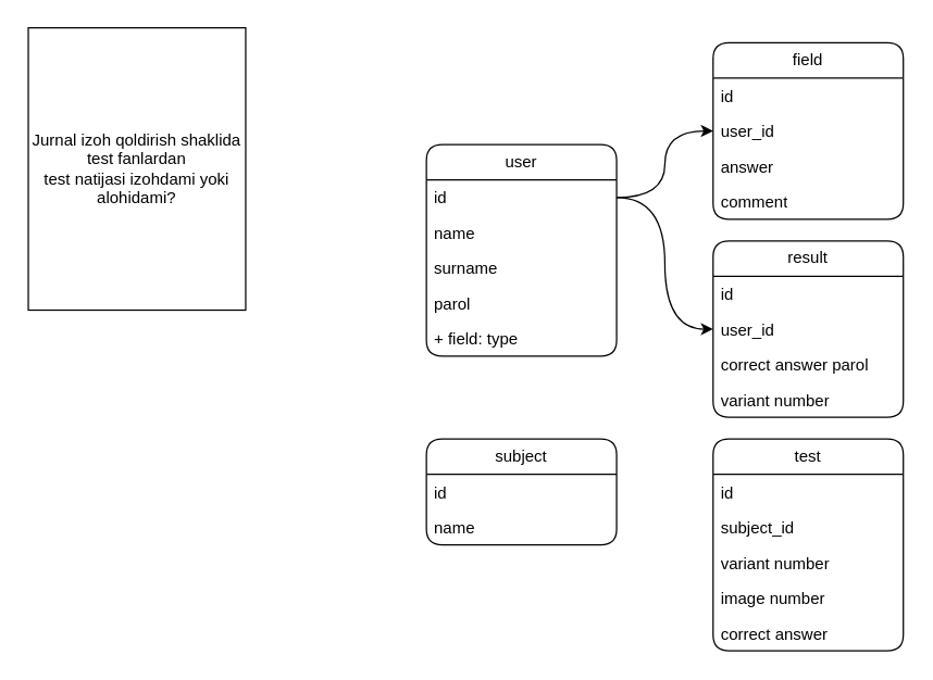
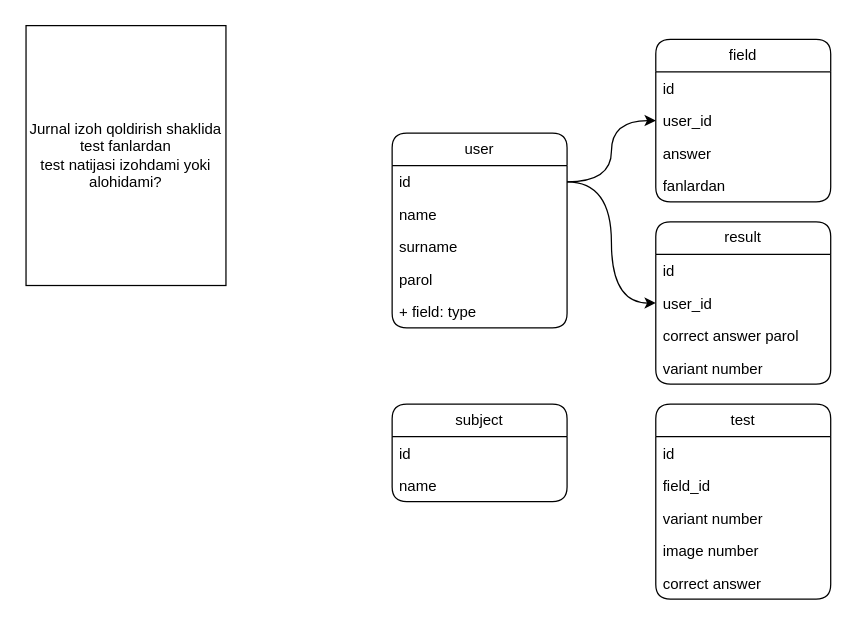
  <mxCell id="0" />
  <mxCell id="1" parent="0" />
  <mxCell id="2" value="user" style="swimlane;fontStyle=0;childLayout=stackLayout;horizontal=1;startSize=26;fillColor=none;horizontalStack=0;resizeParent=1;resizeParentMax=0;resizeLast=0;collapsible=1;marginBottom=0;whiteSpace=wrap;html=1;rounded=1;" parent="1" vertex="1"><mxGeometry x="313" y="106" width="140" height="156" as="geometry" /></mxCell>
  <mxCell id="3" value="id" style="text;strokeColor=none;fillColor=none;align=left;verticalAlign=top;spacingLeft=4;spacingRight=4;overflow=hidden;rotatable=0;points=[[0,0.5],[1,0.5]];portConstraint=eastwest;whiteSpace=wrap;html=1;" parent="2" vertex="1"><mxGeometry y="26" width="140" height="26" as="geometry" /></mxCell>
  <mxCell id="4" value="name" style="text;strokeColor=none;fillColor=none;align=left;verticalAlign=top;spacingLeft=4;spacingRight=4;overflow=hidden;rotatable=0;points=[[0,0.5],[1,0.5]];portConstraint=eastwest;whiteSpace=wrap;html=1;" parent="2" vertex="1"><mxGeometry y="52" width="140" height="26" as="geometry" /></mxCell>
  <mxCell id="5" value="surname" style="text;strokeColor=none;fillColor=none;align=left;verticalAlign=top;spacingLeft=4;spacingRight=4;overflow=hidden;rotatable=0;points=[[0,0.5],[1,0.5]];portConstraint=eastwest;whiteSpace=wrap;html=1;" vertex="1" parent="2"><mxGeometry y="78" width="140" height="26" as="geometry" /></mxCell>
  <mxCell id="6" value="parol" style="text;strokeColor=none;fillColor=none;align=left;verticalAlign=top;spacingLeft=4;spacingRight=4;overflow=hidden;rotatable=0;points=[[0,0.5],[1,0.5]];portConstraint=eastwest;whiteSpace=wrap;html=1;" vertex="1" parent="2"><mxGeometry y="104" width="140" height="26" as="geometry" /></mxCell>
  <mxCell id="7" value="+ field: type" style="text;strokeColor=none;fillColor=none;align=left;verticalAlign=top;spacingLeft=4;spacingRight=4;overflow=hidden;rotatable=0;points=[[0,0.5],[1,0.5]];portConstraint=eastwest;whiteSpace=wrap;html=1;" parent="2" vertex="1"><mxGeometry y="130" width="140" height="26" as="geometry" /></mxCell>
  <mxCell id="8" value="Jurnal izoh qoldirish shaklida&lt;br&gt;test fanlardan&lt;br&gt;test natijasi izohdami yoki alohidami?" style="rounded=0;whiteSpace=wrap;html=1;" vertex="1" parent="1"><mxGeometry x="20" y="20" width="160" height="208" as="geometry" /></mxCell>
  <mxCell id="9" value="field" style="swimlane;fontStyle=0;childLayout=stackLayout;horizontal=1;startSize=26;fillColor=none;horizontalStack=0;resizeParent=1;resizeParentMax=0;resizeLast=0;collapsible=1;marginBottom=0;whiteSpace=wrap;html=1;rounded=1;" vertex="1" parent="1"><mxGeometry x="524" y="31" width="140" height="130" as="geometry" /></mxCell>
  <mxCell id="10" value="id" style="text;strokeColor=none;fillColor=none;align=left;verticalAlign=top;spacingLeft=4;spacingRight=4;overflow=hidden;rotatable=0;points=[[0,0.5],[1,0.5]];portConstraint=eastwest;whiteSpace=wrap;html=1;" vertex="1" parent="9"><mxGeometry y="26" width="140" height="26" as="geometry" /></mxCell>
  <mxCell id="11" value="user_id" style="text;strokeColor=none;fillColor=none;align=left;verticalAlign=top;spacingLeft=4;spacingRight=4;overflow=hidden;rotatable=0;points=[[0,0.5],[1,0.5]];portConstraint=eastwest;whiteSpace=wrap;html=1;" vertex="1" parent="9"><mxGeometry y="52" width="140" height="26" as="geometry" /></mxCell>
  <mxCell id="12" value="answer" style="text;strokeColor=none;fillColor=none;align=left;verticalAlign=top;spacingLeft=4;spacingRight=4;overflow=hidden;rotatable=0;points=[[0,0.5],[1,0.5]];portConstraint=eastwest;whiteSpace=wrap;html=1;" vertex="1" parent="9"><mxGeometry y="78" width="140" height="26" as="geometry" /></mxCell>
- <mxCell id="13" value="comment" style="text;strokeColor=none;fillColor=none;align=left;verticalAlign=top;spacingLeft=4;spacingRight=4;overflow=hidden;rotatable=0;points=[[0,0.5],[1,0.5]];portConstraint=eastwest;whiteSpace=wrap;html=1;" vertex="1" parent="9"><mxGeometry y="104" width="140" height="26" as="geometry" /></mxCell>
+ <mxCell id="13" value="fanlardan" style="text;strokeColor=none;fillColor=none;align=left;verticalAlign=top;spacingLeft=4;spacingRight=4;overflow=hidden;rotatable=0;points=[[0,0.5],[1,0.5]];portConstraint=eastwest;whiteSpace=wrap;html=1;" vertex="1" parent="9"><mxGeometry y="104" width="140" height="26" as="geometry" /></mxCell>
  <mxCell id="14" style="edgeStyle=orthogonalEdgeStyle;rounded=0;orthogonalLoop=1;jettySize=auto;html=1;entryX=0;entryY=0.5;entryDx=0;entryDy=0;curved=1;" edge="1" parent="1" source="3" target="11"><mxGeometry relative="1" as="geometry" /></mxCell>
  <mxCell id="15" value="subject" style="swimlane;fontStyle=0;childLayout=stackLayout;horizontal=1;startSize=26;fillColor=none;horizontalStack=0;resizeParent=1;resizeParentMax=0;resizeLast=0;collapsible=1;marginBottom=0;whiteSpace=wrap;html=1;rounded=1;" vertex="1" parent="1"><mxGeometry x="313" y="323" width="140" height="78" as="geometry" /></mxCell>
  <mxCell id="16" value="id" style="text;strokeColor=none;fillColor=none;align=left;verticalAlign=top;spacingLeft=4;spacingRight=4;overflow=hidden;rotatable=0;points=[[0,0.5],[1,0.5]];portConstraint=eastwest;whiteSpace=wrap;html=1;" vertex="1" parent="15"><mxGeometry y="26" width="140" height="26" as="geometry" /></mxCell>
  <mxCell id="17" value="name" style="text;strokeColor=none;fillColor=none;align=left;verticalAlign=top;spacingLeft=4;spacingRight=4;overflow=hidden;rotatable=0;points=[[0,0.5],[1,0.5]];portConstraint=eastwest;whiteSpace=wrap;html=1;" vertex="1" parent="15"><mxGeometry y="52" width="140" height="26" as="geometry" /></mxCell>
  <mxCell id="18" value="test" style="swimlane;fontStyle=0;childLayout=stackLayout;horizontal=1;startSize=26;fillColor=none;horizontalStack=0;resizeParent=1;resizeParentMax=0;resizeLast=0;collapsible=1;marginBottom=0;whiteSpace=wrap;html=1;rounded=1;" vertex="1" parent="1"><mxGeometry x="524" y="323" width="140" height="156" as="geometry" /></mxCell>
  <mxCell id="19" value="id" style="text;strokeColor=none;fillColor=none;align=left;verticalAlign=top;spacingLeft=4;spacingRight=4;overflow=hidden;rotatable=0;points=[[0,0.5],[1,0.5]];portConstraint=eastwest;whiteSpace=wrap;html=1;" vertex="1" parent="18"><mxGeometry y="26" width="140" height="26" as="geometry" /></mxCell>
- <mxCell id="20" value="subject_id" style="text;strokeColor=none;fillColor=none;align=left;verticalAlign=top;spacingLeft=4;spacingRight=4;overflow=hidden;rotatable=0;points=[[0,0.5],[1,0.5]];portConstraint=eastwest;whiteSpace=wrap;html=1;" vertex="1" parent="18"><mxGeometry y="52" width="140" height="26" as="geometry" /></mxCell>
+ <mxCell id="20" value="field_id" style="text;strokeColor=none;fillColor=none;align=left;verticalAlign=top;spacingLeft=4;spacingRight=4;overflow=hidden;rotatable=0;points=[[0,0.5],[1,0.5]];portConstraint=eastwest;whiteSpace=wrap;html=1;" vertex="1" parent="18"><mxGeometry y="52" width="140" height="26" as="geometry" /></mxCell>
  <mxCell id="21" value="variant number" style="text;strokeColor=none;fillColor=none;align=left;verticalAlign=top;spacingLeft=4;spacingRight=4;overflow=hidden;rotatable=0;points=[[0,0.5],[1,0.5]];portConstraint=eastwest;whiteSpace=wrap;html=1;" vertex="1" parent="18"><mxGeometry y="78" width="140" height="26" as="geometry" /></mxCell>
  <mxCell id="22" value="image number" style="text;strokeColor=none;fillColor=none;align=left;verticalAlign=top;spacingLeft=4;spacingRight=4;overflow=hidden;rotatable=0;points=[[0,0.5],[1,0.5]];portConstraint=eastwest;whiteSpace=wrap;html=1;" vertex="1" parent="18"><mxGeometry y="104" width="140" height="26" as="geometry" /></mxCell>
  <mxCell id="23" value="correct answer" style="text;strokeColor=none;fillColor=none;align=left;verticalAlign=top;spacingLeft=4;spacingRight=4;overflow=hidden;rotatable=0;points=[[0,0.5],[1,0.5]];portConstraint=eastwest;whiteSpace=wrap;html=1;" vertex="1" parent="18"><mxGeometry y="130" width="140" height="26" as="geometry" /></mxCell>
  <mxCell id="24" value="result" style="swimlane;fontStyle=0;childLayout=stackLayout;horizontal=1;startSize=26;fillColor=none;horizontalStack=0;resizeParent=1;resizeParentMax=0;resizeLast=0;collapsible=1;marginBottom=0;whiteSpace=wrap;html=1;rounded=1;" vertex="1" parent="1"><mxGeometry x="524" y="177" width="140" height="130" as="geometry" /></mxCell>
  <mxCell id="25" value="id" style="text;strokeColor=none;fillColor=none;align=left;verticalAlign=top;spacingLeft=4;spacingRight=4;overflow=hidden;rotatable=0;points=[[0,0.5],[1,0.5]];portConstraint=eastwest;whiteSpace=wrap;html=1;" vertex="1" parent="24"><mxGeometry y="26" width="140" height="26" as="geometry" /></mxCell>
  <mxCell id="26" value="user_id" style="text;strokeColor=none;fillColor=none;align=left;verticalAlign=top;spacingLeft=4;spacingRight=4;overflow=hidden;rotatable=0;points=[[0,0.5],[1,0.5]];portConstraint=eastwest;whiteSpace=wrap;html=1;" vertex="1" parent="24"><mxGeometry y="52" width="140" height="26" as="geometry" /></mxCell>
  <mxCell id="27" value="correct answer parol" style="text;strokeColor=none;fillColor=none;align=left;verticalAlign=top;spacingLeft=4;spacingRight=4;overflow=hidden;rotatable=0;points=[[0,0.5],[1,0.5]];portConstraint=eastwest;whiteSpace=wrap;html=1;" vertex="1" parent="24"><mxGeometry y="78" width="140" height="26" as="geometry" /></mxCell>
  <mxCell id="28" value="variant number" style="text;strokeColor=none;fillColor=none;align=left;verticalAlign=top;spacingLeft=4;spacingRight=4;overflow=hidden;rotatable=0;points=[[0,0.5],[1,0.5]];portConstraint=eastwest;whiteSpace=wrap;html=1;" vertex="1" parent="24"><mxGeometry y="104" width="140" height="26" as="geometry" /></mxCell>
  <mxCell id="29" style="edgeStyle=orthogonalEdgeStyle;rounded=0;orthogonalLoop=1;jettySize=auto;html=1;entryX=0;entryY=0.5;entryDx=0;entryDy=0;curved=1;" edge="1" parent="1" source="3" target="26"><mxGeometry relative="1" as="geometry" /></mxCell>
